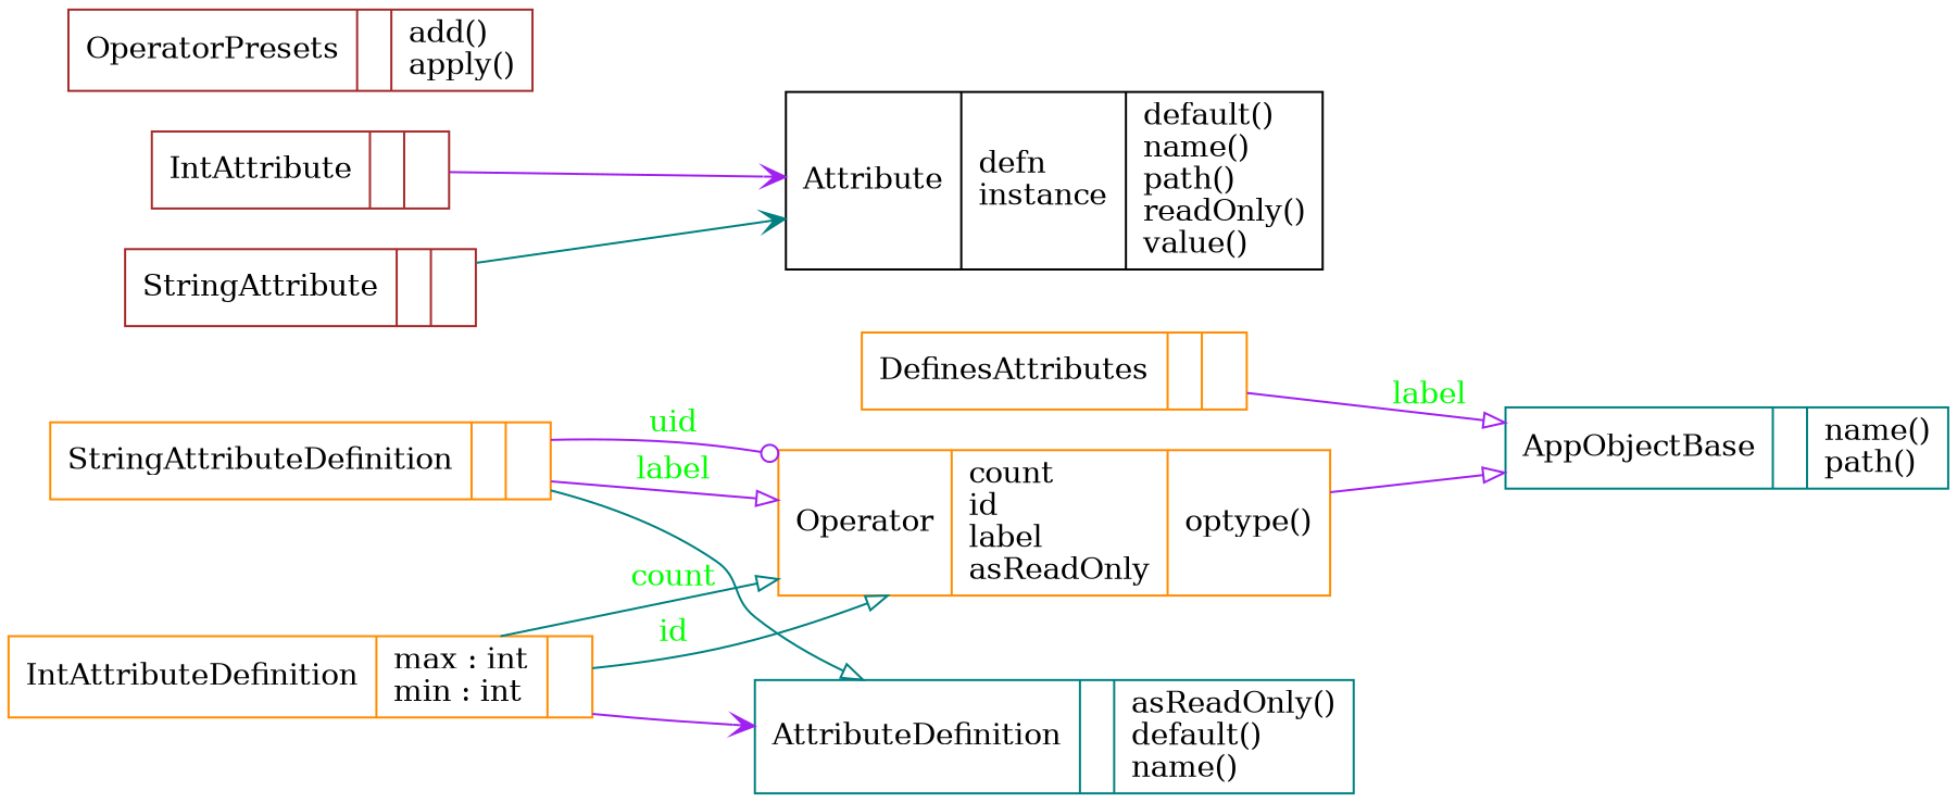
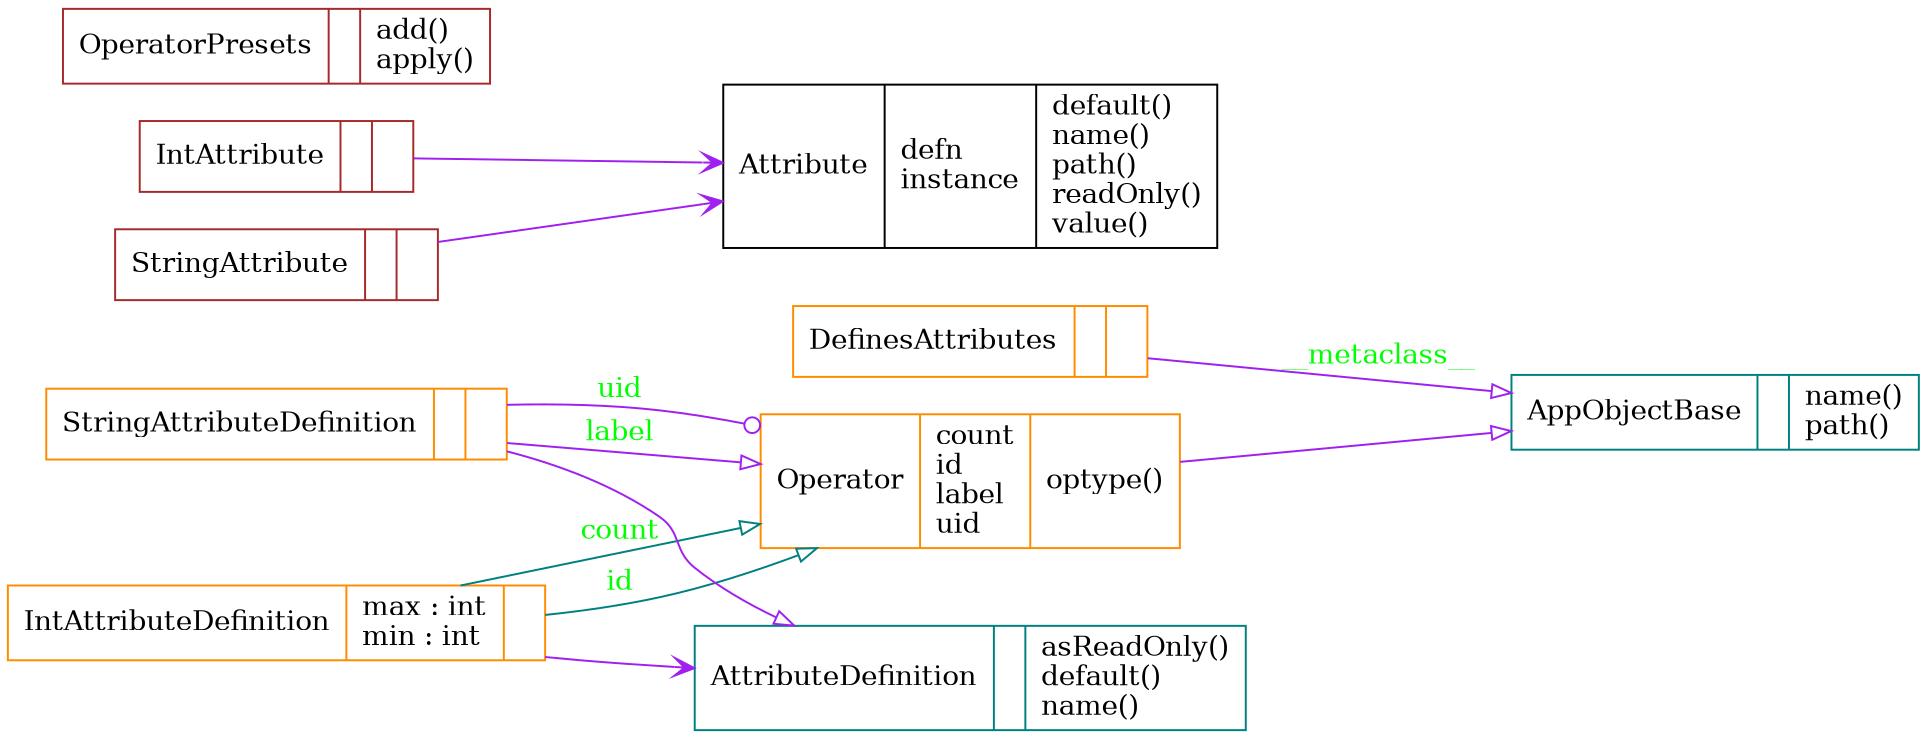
  digraph {
    rankdir=LR
    node [color=darkorange shape=record]
    edge [arrowhead=onormal arrowtail=none color=purple]
    n1 [color=teal label="{AppObjectBase|\l|name()\lpath()\l}"]
    n2 [color=black label="{Attribute|defn\linstance\l|default()\lname()\lpath()\lreadOnly()\lvalue()\l}"]
    n3 [color=teal label="{AttributeDefinition|\l|asReadOnly()\ldefault()\lname()\l}"]
    n4 [label="{DefinesAttributes|\l|}"]
    n5 [color=brown label="{IntAttribute|\l|}"]
    n6 [label="{IntAttributeDefinition|max : int\lmin : int\l|}"]
-   n7 [label="{Operator|count\lid\llabel\lasReadOnly\l|optype()\l}"]
+   n7 [label="{Operator|count\lid\llabel\luid\l|optype()\l}"]
    n8 [color=brown label="{OperatorPresets|\l|add()\lapply()\l}"]
    n9 [color=brown label="{StringAttribute|\l|}"]
    n10 [label="{StringAttributeDefinition|\l|}"]
-   n4 -> n1 [fontcolor=green label=label style=solid]
+   n4 -> n1 [fontcolor=green label=__metaclass__ style=solid]
    n5 -> n2 [arrowhead=vee]
    n6 -> n3 [arrowhead=vee]
    n6 -> n7 [color=teal fontcolor=green label=count style=solid]
    n6 -> n7 [color=teal fontcolor=green label=id style=solid]
    n7 -> n1
-   n9 -> n2 [arrowhead=vee color=teal]
-   n10 -> n3 [color=teal]
+   n9 -> n2 [arrowhead=vee]
+   n10 -> n3
    n10 -> n7 [fontcolor=green label=label style=solid]
    n10 -> n7 [arrowhead=odot fontcolor=green label=uid style=solid]
  }
